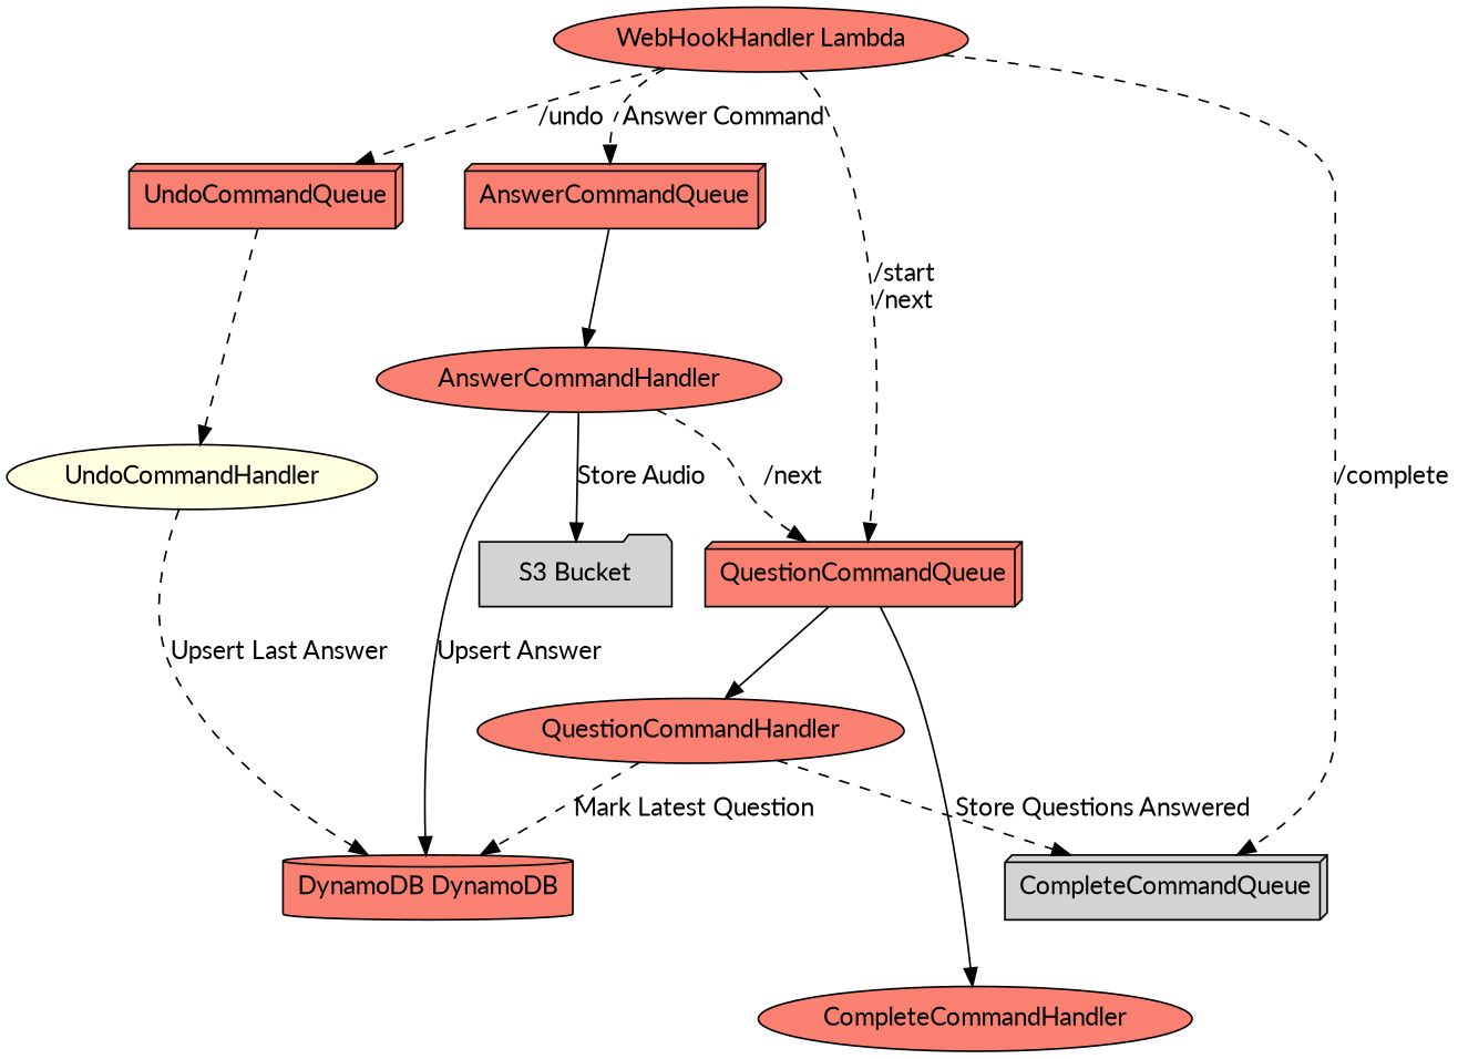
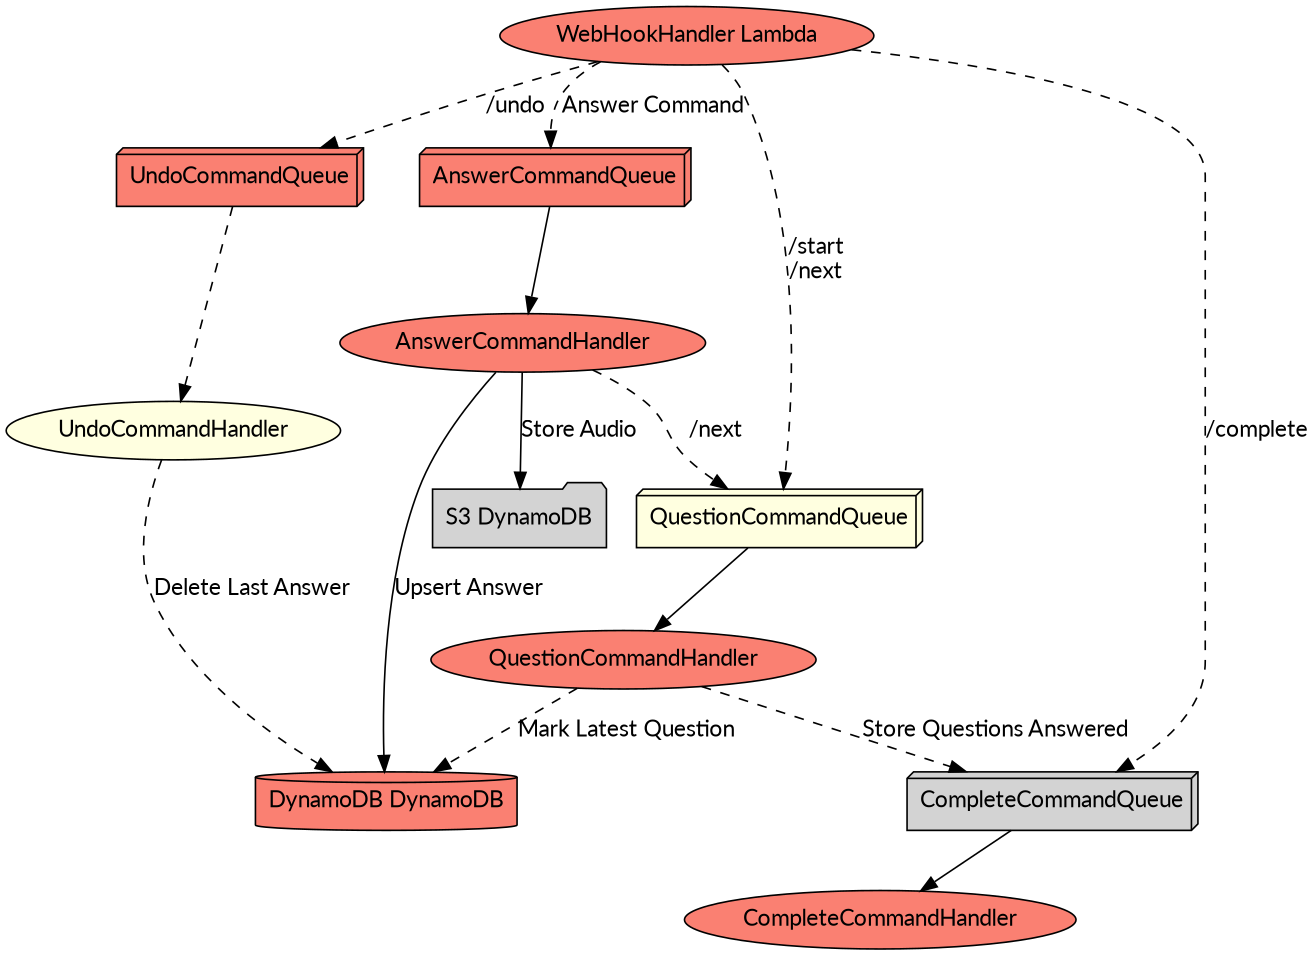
  digraph {
    fontname=Lato
    node [fillcolor=salmon fontname=Lato style=filled]
    edge [fontname=Lato style=dashed]
    n1 [label="WebHookHandler Lambda"]
-   n2 [label=QuestionCommandQueue shape=box3d]
+   n2 [fillcolor=lightyellow label=QuestionCommandQueue shape=box3d]
    n3 [label=AnswerCommandQueue shape=box3d]
    n4 [label=UndoCommandQueue shape=box3d]
    n5 [fillcolor=lightgrey label=CompleteCommandQueue shape=box3d]
    n6 [label=QuestionCommandHandler]
    n7 [label=AnswerCommandHandler]
    n8 [fillcolor=lightyellow label=UndoCommandHandler]
    n9 [label=CompleteCommandHandler]
    n10 [label="DynamoDB DynamoDB" shape=cylinder]
-   n11 [fillcolor=lightgrey label="S3 Bucket" shape=folder]
+   n11 [fillcolor=lightgrey label="S3 DynamoDB" shape=folder]
    n1 -> n2 [label="/start\n/next"]
    n1 -> n3 [label="Answer Command"]
    n1 -> n4 [label="/undo"]
    n1 -> n5 [label="/complete"]
    n2 -> n6 [style=solid]
    n3 -> n7 [style=solid]
    n4 -> n8
-   n2 -> n9 [style=solid]
+   n5 -> n9 [style=solid]
    n6 -> n5 [label="Store Questions Answered"]
    n6 -> n10 [label="Mark Latest Question"]
    n7 -> n2 [label="/next"]
    n7 -> n10 [label="Upsert Answer" style=solid]
    n7 -> n11 [label="Store Audio" style=solid]
-   n8 -> n10 [label="Upsert Last Answer"]
+   n8 -> n10 [label="Delete Last Answer"]
  }
